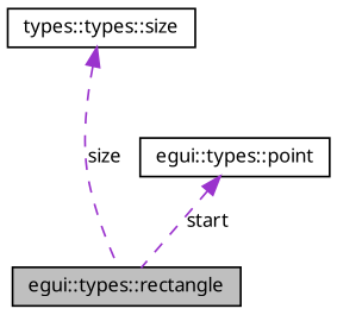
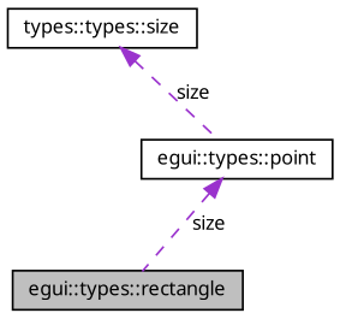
  digraph {
    node [color=black fillcolor=white fontname="FreeSans.ttf" fontsize=10 shape=record style=filled]
    edge [color=darkorchid3 dir=back fontname="FreeSans.ttf" fontsize=10 labelfontname="FreeSans.ttf" labelfontsize=10 style=dashed]
    n1 [fillcolor=grey75 fontcolor=black height=0.2 label="egui::types::rectangle" width=0.4]
    n2 [height=0.2 label="egui::types::point" width=0.4]
    n3 [height=0.2 label="types::types::size" width=0.4]
-   n2 -> n1 [label=start]
-   n3 -> n1 [label=size]
+   n2 -> n1 [label=size]
+   n3 -> n2 [label=size]
  }
